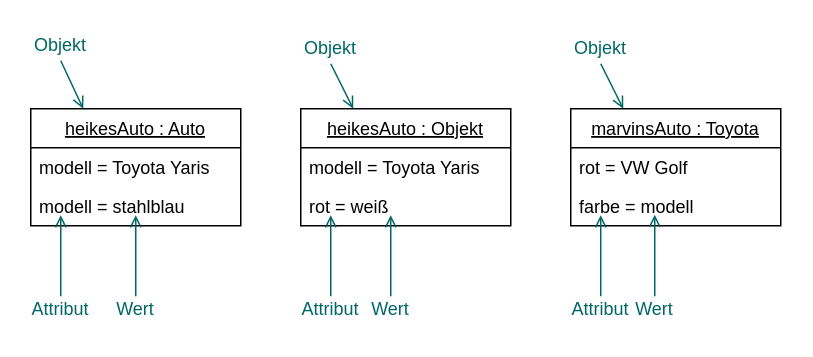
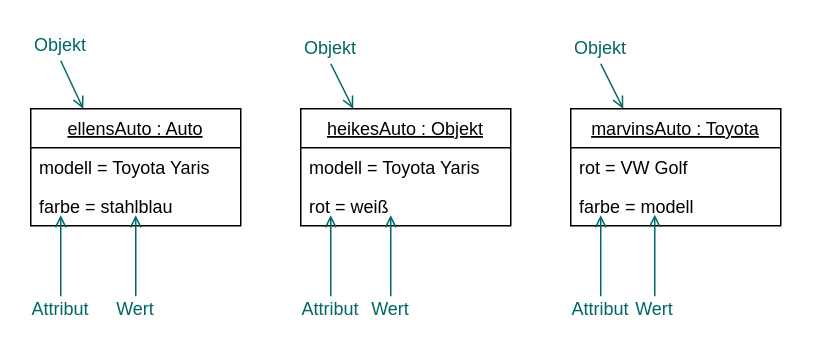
  <mxCell id="0" />
  <mxCell id="1" parent="0" />
- <mxCell id="2" value="heikesAuto : Auto" style="swimlane;fontStyle=4;align=center;verticalAlign=top;childLayout=stackLayout;horizontal=1;startSize=26;horizontalStack=0;resizeParent=1;resizeParentMax=0;resizeLast=0;collapsible=1;marginBottom=0;" parent="1" vertex="1"><mxGeometry x="20" y="72" width="140" height="78" as="geometry" /></mxCell>
+ <mxCell id="2" value="ellensAuto : Auto" style="swimlane;fontStyle=4;align=center;verticalAlign=top;childLayout=stackLayout;horizontal=1;startSize=26;horizontalStack=0;resizeParent=1;resizeParentMax=0;resizeLast=0;collapsible=1;marginBottom=0;" parent="1" vertex="1"><mxGeometry x="20" y="72" width="140" height="78" as="geometry" /></mxCell>
  <mxCell id="3" value="modell = Toyota Yaris" style="text;strokeColor=none;fillColor=none;align=left;verticalAlign=top;spacingLeft=4;spacingRight=4;overflow=hidden;rotatable=0;points=[[0,0.5],[1,0.5]];portConstraint=eastwest;" parent="2" vertex="1"><mxGeometry y="26" width="140" height="26" as="geometry" /></mxCell>
- <mxCell id="4" value="modell = stahlblau" style="text;strokeColor=none;fillColor=none;align=left;verticalAlign=top;spacingLeft=4;spacingRight=4;overflow=hidden;rotatable=0;points=[[0,0.5],[1,0.5]];portConstraint=eastwest;" parent="2" vertex="1"><mxGeometry y="52" width="140" height="26" as="geometry" /></mxCell>
+ <mxCell id="4" value="farbe = stahlblau" style="text;strokeColor=none;fillColor=none;align=left;verticalAlign=top;spacingLeft=4;spacingRight=4;overflow=hidden;rotatable=0;points=[[0,0.5],[1,0.5]];portConstraint=eastwest;" parent="2" vertex="1"><mxGeometry y="52" width="140" height="26" as="geometry" /></mxCell>
  <mxCell id="5" value="heikesAuto : Objekt" style="swimlane;fontStyle=4;align=center;verticalAlign=top;childLayout=stackLayout;horizontal=1;startSize=26;horizontalStack=0;resizeParent=1;resizeParentMax=0;resizeLast=0;collapsible=1;marginBottom=0;" parent="1" vertex="1"><mxGeometry x="200" y="72" width="140" height="78" as="geometry" /></mxCell>
  <mxCell id="6" value="modell = Toyota Yaris" style="text;strokeColor=none;fillColor=none;align=left;verticalAlign=top;spacingLeft=4;spacingRight=4;overflow=hidden;rotatable=0;points=[[0,0.5],[1,0.5]];portConstraint=eastwest;" parent="5" vertex="1"><mxGeometry y="26" width="140" height="26" as="geometry" /></mxCell>
  <mxCell id="7" value="rot = weiß" style="text;strokeColor=none;fillColor=none;align=left;verticalAlign=top;spacingLeft=4;spacingRight=4;overflow=hidden;rotatable=0;points=[[0,0.5],[1,0.5]];portConstraint=eastwest;" parent="5" vertex="1"><mxGeometry y="52" width="140" height="26" as="geometry" /></mxCell>
  <mxCell id="8" value="marvinsAuto : Toyota" style="swimlane;fontStyle=4;align=center;verticalAlign=top;childLayout=stackLayout;horizontal=1;startSize=26;horizontalStack=0;resizeParent=1;resizeParentMax=0;resizeLast=0;collapsible=1;marginBottom=0;" parent="1" vertex="1"><mxGeometry x="380" y="72" width="140" height="78" as="geometry" /></mxCell>
  <mxCell id="9" value="rot = VW Golf" style="text;strokeColor=none;fillColor=none;align=left;verticalAlign=top;spacingLeft=4;spacingRight=4;overflow=hidden;rotatable=0;points=[[0,0.5],[1,0.5]];portConstraint=eastwest;" parent="8" vertex="1"><mxGeometry y="26" width="140" height="26" as="geometry" /></mxCell>
  <mxCell id="10" value="farbe = modell" style="text;strokeColor=none;fillColor=none;align=left;verticalAlign=top;spacingLeft=4;spacingRight=4;overflow=hidden;rotatable=0;points=[[0,0.5],[1,0.5]];portConstraint=eastwest;" parent="8" vertex="1"><mxGeometry y="52" width="140" height="26" as="geometry" /></mxCell>
  <mxCell id="11" value="" style="endArrow=open;html=1;endFill=0;entryX=0.25;entryY=0;entryDx=0;entryDy=0;exitX=0.5;exitY=1;exitDx=0;exitDy=0;strokeColor=#006666;" parent="1" source="12" target="2" edge="1"><mxGeometry width="50" height="50" relative="1" as="geometry"><mxPoint x="50" y="42" as="sourcePoint" /><mxPoint x="70" y="172" as="targetPoint" /></mxGeometry></mxCell>
  <mxCell id="12" value="Objekt" style="text;html=1;strokeColor=none;fillColor=none;align=center;verticalAlign=middle;whiteSpace=wrap;rounded=0;fontColor=#006666;" parent="1" vertex="1"><mxGeometry x="20" y="20" width="40" height="20" as="geometry" /></mxCell>
  <mxCell id="13" value="" style="endArrow=open;html=1;endFill=0;entryX=0.25;entryY=0;entryDx=0;entryDy=0;exitX=0.5;exitY=1;exitDx=0;exitDy=0;strokeColor=#006666;" parent="1" source="14" target="5" edge="1"><mxGeometry width="50" height="50" relative="1" as="geometry"><mxPoint x="230" y="42" as="sourcePoint" /><mxPoint x="260" y="42" as="targetPoint" /></mxGeometry></mxCell>
  <mxCell id="14" value="Objekt" style="text;html=1;strokeColor=none;fillColor=none;align=center;verticalAlign=middle;whiteSpace=wrap;rounded=0;fontColor=#006666;" parent="1" vertex="1"><mxGeometry x="200" y="22" width="40" height="20" as="geometry" /></mxCell>
  <mxCell id="15" value="" style="endArrow=open;html=1;endFill=0;entryX=0.25;entryY=0;entryDx=0;entryDy=0;exitX=0.5;exitY=1;exitDx=0;exitDy=0;strokeColor=#006666;" parent="1" source="16" target="8" edge="1"><mxGeometry width="50" height="50" relative="1" as="geometry"><mxPoint x="410" y="42" as="sourcePoint" /><mxPoint x="440" y="52" as="targetPoint" /></mxGeometry></mxCell>
  <mxCell id="16" value="Objekt" style="text;html=1;strokeColor=none;fillColor=none;align=center;verticalAlign=middle;whiteSpace=wrap;rounded=0;fontColor=#006666;" parent="1" vertex="1"><mxGeometry x="380" y="22" width="40" height="20" as="geometry" /></mxCell>
  <mxCell id="17" value="Attribut" style="text;html=1;strokeColor=none;fillColor=none;align=center;verticalAlign=middle;whiteSpace=wrap;rounded=0;fontColor=#006666;" parent="1" vertex="1"><mxGeometry x="20" y="196" width="40" height="20" as="geometry" /></mxCell>
  <mxCell id="18" value="Wert" style="text;html=1;strokeColor=none;fillColor=none;align=center;verticalAlign=middle;whiteSpace=wrap;rounded=0;fontColor=#006666;" parent="1" vertex="1"><mxGeometry x="70" y="196" width="40" height="20" as="geometry" /></mxCell>
  <mxCell id="19" value="" style="endArrow=open;html=1;endFill=0;exitX=0.5;exitY=0;exitDx=0;exitDy=0;entryX=0.1;entryY=1.077;entryDx=0;entryDy=0;entryPerimeter=0;strokeColor=#006666;" parent="1" edge="1"><mxGeometry width="50" height="50" relative="1" as="geometry"><mxPoint x="40" y="197" as="sourcePoint" /><mxPoint x="40" y="143.002" as="targetPoint" /></mxGeometry></mxCell>
  <mxCell id="20" value="" style="endArrow=open;html=1;endFill=0;exitX=0.5;exitY=0;exitDx=0;exitDy=0;entryX=0.35;entryY=1.077;entryDx=0;entryDy=0;entryPerimeter=0;strokeColor=#006666;" parent="1" edge="1"><mxGeometry width="50" height="50" relative="1" as="geometry"><mxPoint x="90" y="197" as="sourcePoint" /><mxPoint x="90" y="143.002" as="targetPoint" /></mxGeometry></mxCell>
  <mxCell id="21" value="Attribut" style="text;html=1;strokeColor=none;fillColor=none;align=center;verticalAlign=middle;whiteSpace=wrap;rounded=0;fontColor=#006666;" parent="1" vertex="1"><mxGeometry x="200" y="196" width="40" height="20" as="geometry" /></mxCell>
  <mxCell id="22" value="Wert" style="text;html=1;strokeColor=none;fillColor=none;align=center;verticalAlign=middle;whiteSpace=wrap;rounded=0;fontColor=#006666;" parent="1" vertex="1"><mxGeometry x="240" y="196" width="40" height="20" as="geometry" /></mxCell>
  <mxCell id="23" value="" style="endArrow=open;html=1;endFill=0;exitX=0.5;exitY=0;exitDx=0;exitDy=0;entryX=0.1;entryY=1.077;entryDx=0;entryDy=0;entryPerimeter=0;strokeColor=#006666;" parent="1" edge="1"><mxGeometry width="50" height="50" relative="1" as="geometry"><mxPoint x="220" y="197" as="sourcePoint" /><mxPoint x="220" y="143.002" as="targetPoint" /></mxGeometry></mxCell>
  <mxCell id="24" value="" style="endArrow=open;html=1;endFill=0;exitX=0.5;exitY=0;exitDx=0;exitDy=0;entryX=0.35;entryY=1.077;entryDx=0;entryDy=0;entryPerimeter=0;strokeColor=#006666;" parent="1" edge="1"><mxGeometry width="50" height="50" relative="1" as="geometry"><mxPoint x="260" y="197" as="sourcePoint" /><mxPoint x="260" y="143.002" as="targetPoint" /></mxGeometry></mxCell>
  <mxCell id="25" value="Attribut" style="text;html=1;strokeColor=none;fillColor=none;align=center;verticalAlign=middle;whiteSpace=wrap;rounded=0;fontColor=#006666;" parent="1" vertex="1"><mxGeometry x="380" y="196" width="40" height="20" as="geometry" /></mxCell>
  <mxCell id="26" value="Wert" style="text;html=1;strokeColor=none;fillColor=none;align=center;verticalAlign=middle;whiteSpace=wrap;rounded=0;fontColor=#006666;" parent="1" vertex="1"><mxGeometry x="416" y="196" width="40" height="20" as="geometry" /></mxCell>
  <mxCell id="27" value="" style="endArrow=open;html=1;endFill=0;exitX=0.5;exitY=0;exitDx=0;exitDy=0;entryX=0.1;entryY=1.077;entryDx=0;entryDy=0;entryPerimeter=0;strokeColor=#006666;" parent="1" edge="1"><mxGeometry width="50" height="50" relative="1" as="geometry"><mxPoint x="400" y="197" as="sourcePoint" /><mxPoint x="400" y="143.002" as="targetPoint" /></mxGeometry></mxCell>
  <mxCell id="28" value="" style="endArrow=open;html=1;endFill=0;exitX=0.5;exitY=0;exitDx=0;exitDy=0;entryX=0.3;entryY=1.064;entryDx=0;entryDy=0;entryPerimeter=0;strokeColor=#006666;" parent="1" edge="1"><mxGeometry width="50" height="50" relative="1" as="geometry"><mxPoint x="436" y="197" as="sourcePoint" /><mxPoint x="436" y="142.664" as="targetPoint" /></mxGeometry></mxCell>
